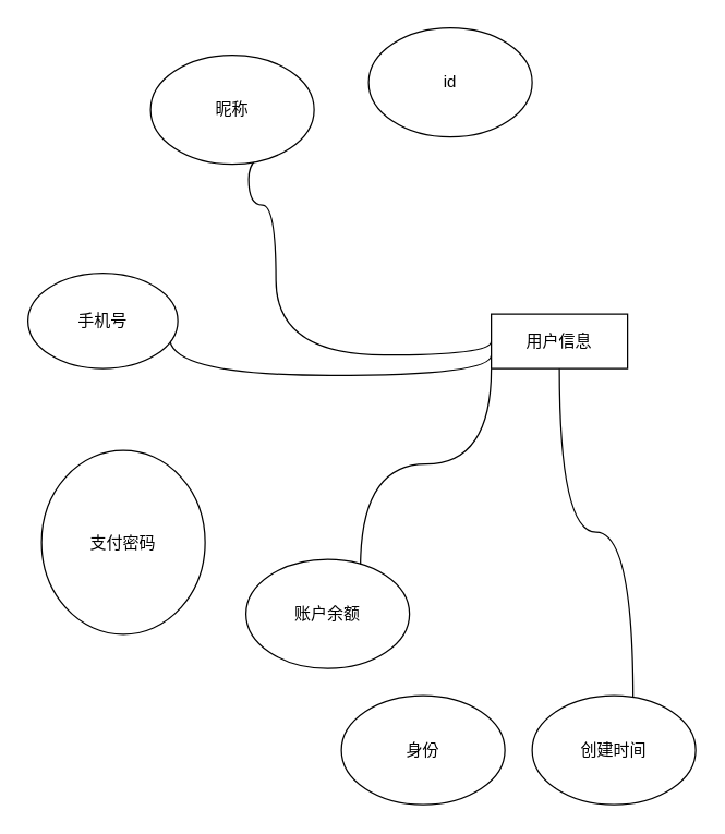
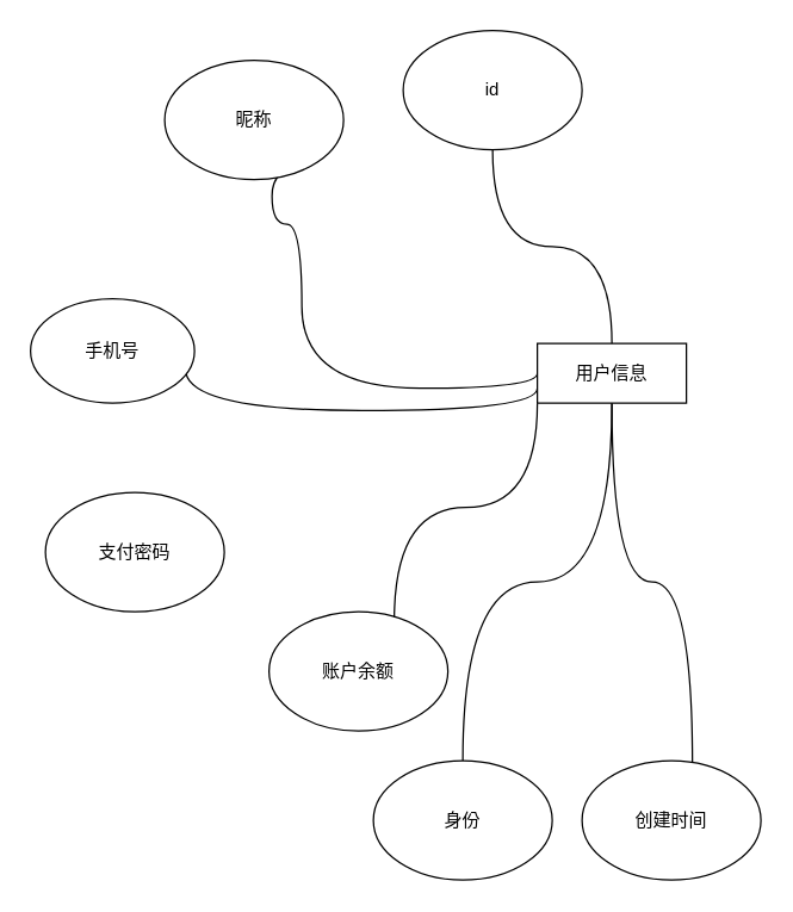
  <mxCell id="0" />
  <mxCell id="1" parent="0" />
  <mxCell id="2" style="edgeStyle=orthogonalEdgeStyle;rounded=0;orthogonalLoop=1;jettySize=auto;html=1;exitX=0;exitY=0.5;exitDx=0;exitDy=0;strokeColor=none;" edge="1" parent="1" source="9"><mxGeometry relative="1" as="geometry"><mxPoint x="200" y="100" as="targetPoint" /><Array as="points"><mxPoint x="210" y="230" /><mxPoint x="210" y="100" /></Array></mxGeometry></mxCell>
+ <mxCell id="3" style="edgeStyle=orthogonalEdgeStyle;rounded=0;orthogonalLoop=1;jettySize=auto;html=1;exitX=0.5;exitY=0;exitDx=0;exitDy=0;entryX=0.5;entryY=1;entryDx=0;entryDy=0;curved=1;endArrow=none;endFill=0;" edge="1" parent="1" source="9" target="10"><mxGeometry relative="1" as="geometry" /></mxCell>
  <mxCell id="4" style="edgeStyle=orthogonalEdgeStyle;orthogonalLoop=1;jettySize=auto;html=1;exitX=0;exitY=0.5;exitDx=0;exitDy=0;entryX=0.767;entryY=0.903;entryDx=0;entryDy=0;entryPerimeter=0;curved=1;endArrow=none;endFill=0;" edge="1" parent="1" source="9" target="11"><mxGeometry relative="1" as="geometry"><Array as="points"><mxPoint x="202" y="260" /><mxPoint x="202" y="150" /><mxPoint x="182" y="150" /><mxPoint x="182" y="112" /></Array></mxGeometry></mxCell>
  <mxCell id="5" style="edgeStyle=orthogonalEdgeStyle;orthogonalLoop=1;jettySize=auto;html=1;exitX=0;exitY=0.75;exitDx=0;exitDy=0;entryX=0.945;entryY=0.675;entryDx=0;entryDy=0;entryPerimeter=0;curved=1;endArrow=none;endFill=0;" edge="1" parent="1" source="9" target="12"><mxGeometry relative="1" as="geometry"><Array as="points"><mxPoint x="124" y="275" /></Array></mxGeometry></mxCell>
  <mxCell id="6" style="edgeStyle=orthogonalEdgeStyle;orthogonalLoop=1;jettySize=auto;html=1;exitX=0;exitY=1;exitDx=0;exitDy=0;entryX=0.7;entryY=0.078;entryDx=0;entryDy=0;entryPerimeter=0;curved=1;endArrow=none;endFill=0;" edge="1" parent="1" source="9" target="14"><mxGeometry relative="1" as="geometry" /></mxCell>
+ <mxCell id="7" style="edgeStyle=orthogonalEdgeStyle;orthogonalLoop=1;jettySize=auto;html=1;exitX=0.5;exitY=1;exitDx=0;exitDy=0;curved=1;endArrow=none;endFill=0;" edge="1" parent="1" source="9" target="15"><mxGeometry relative="1" as="geometry" /></mxCell>
  <mxCell id="8" style="edgeStyle=orthogonalEdgeStyle;orthogonalLoop=1;jettySize=auto;html=1;exitX=0.5;exitY=1;exitDx=0;exitDy=0;entryX=0.617;entryY=0.028;entryDx=0;entryDy=0;entryPerimeter=0;curved=1;endArrow=none;endFill=0;" edge="1" parent="1" source="9" target="16"><mxGeometry relative="1" as="geometry" /></mxCell>
  <mxCell id="9" value="用户信息" style="rounded=0;whiteSpace=wrap;html=1;" vertex="1" parent="1"><mxGeometry x="360" y="230" width="100" height="40" as="geometry" /></mxCell>
  <mxCell id="10" value="id" style="ellipse;whiteSpace=wrap;html=1;" vertex="1" parent="1"><mxGeometry x="270" y="20" width="120" height="80" as="geometry" /></mxCell>
  <mxCell id="11" value="昵称" style="ellipse;whiteSpace=wrap;html=1;" vertex="1" parent="1"><mxGeometry x="110" y="40" width="120" height="80" as="geometry" /></mxCell>
  <mxCell id="12" value="手机号" style="ellipse;whiteSpace=wrap;html=1;" vertex="1" parent="1"><mxGeometry x="20" y="200" width="110" height="70" as="geometry" /></mxCell>
- <mxCell id="13" value="支付密码" style="ellipse;whiteSpace=wrap;html=1;" vertex="1" parent="1"><mxGeometry x="30" y="330" width="120" height="135" as="geometry" /></mxCell>
+ <mxCell id="13" value="支付密码" style="ellipse;whiteSpace=wrap;html=1;" vertex="1" parent="1"><mxGeometry x="30" y="330" width="120" height="80" as="geometry" /></mxCell>
  <mxCell id="14" value="账户余额" style="ellipse;whiteSpace=wrap;html=1;" vertex="1" parent="1"><mxGeometry x="180" y="410" width="120" height="80" as="geometry" /></mxCell>
  <mxCell id="15" value="身份" style="ellipse;whiteSpace=wrap;html=1;" vertex="1" parent="1"><mxGeometry x="250" y="510" width="120" height="80" as="geometry" /></mxCell>
  <mxCell id="16" value="创建时间&lt;br&gt;" style="ellipse;whiteSpace=wrap;html=1;" vertex="1" parent="1"><mxGeometry x="390" y="510" width="120" height="80" as="geometry" /></mxCell>
